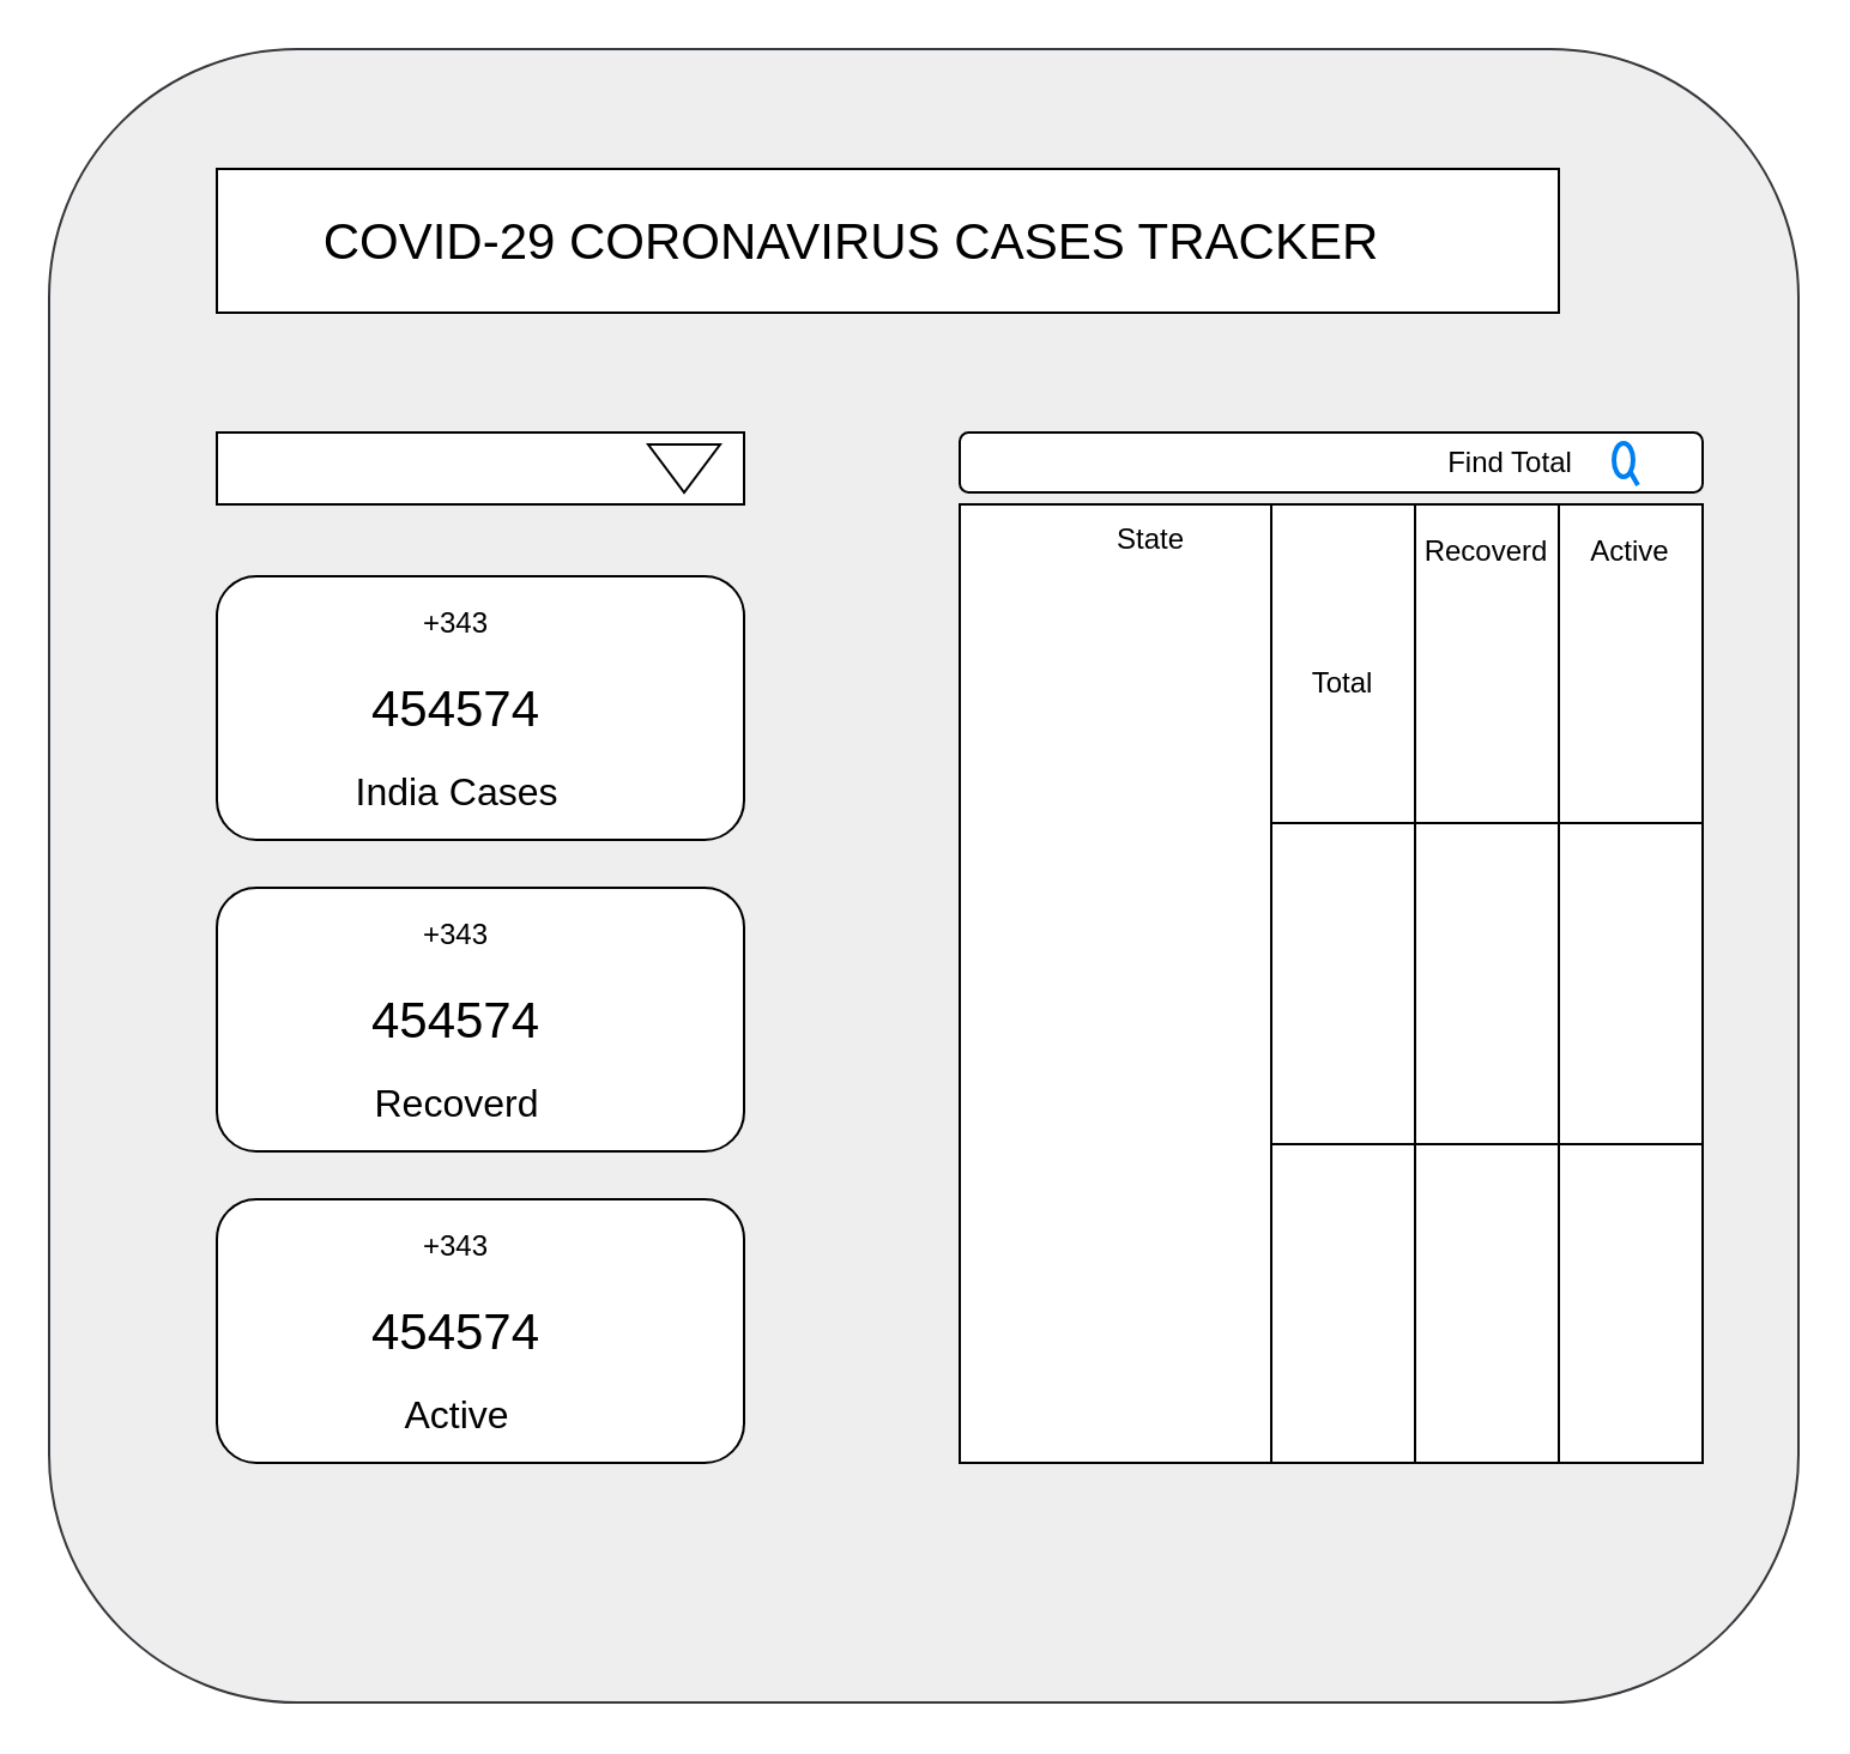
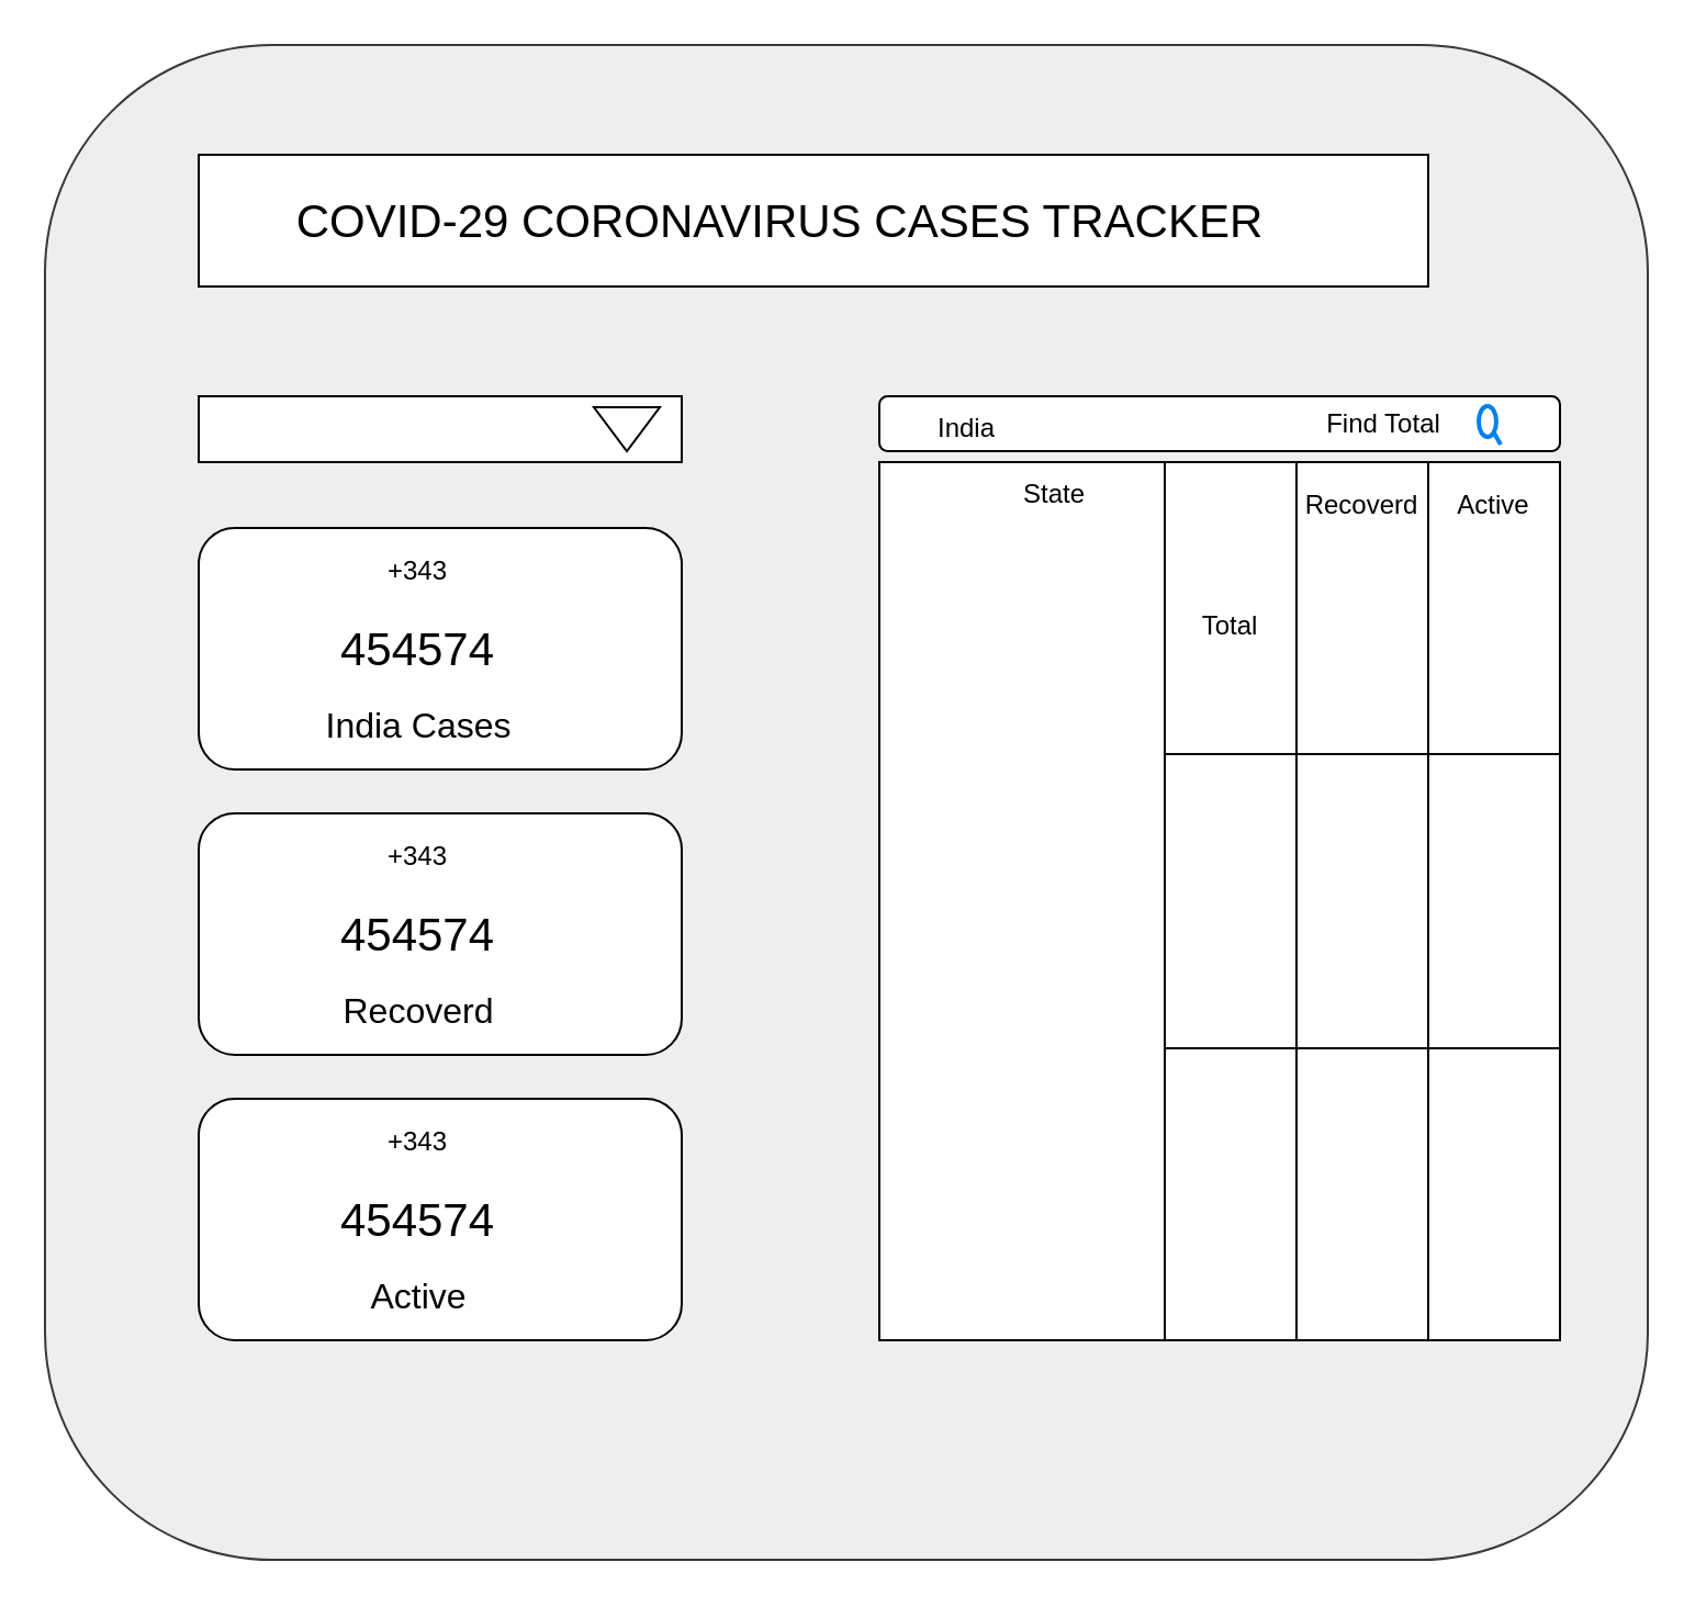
  <mxCell id="0" />
  <mxCell id="1" parent="0" />
  <mxCell id="2" value="" style="rounded=1;whiteSpace=wrap;html=1;fillColor=#eeeeee;strokeColor=#36393d;" parent="1" vertex="1"><mxGeometry x="20" y="20" width="730" height="690" as="geometry" /></mxCell>
  <mxCell id="3" value="" style="rounded=0;whiteSpace=wrap;html=1;" parent="1" vertex="1"><mxGeometry x="90" y="70" width="560" height="60" as="geometry" /></mxCell>
  <mxCell id="4" value="&lt;font style=&quot;font-size: 21px&quot;&gt;COVID-29 CORONAVIRUS CASES TRACKER&lt;/font&gt;" style="text;html=1;strokeColor=none;fillColor=none;align=center;verticalAlign=middle;whiteSpace=wrap;rounded=0;" parent="1" vertex="1"><mxGeometry x="120" y="90" width="470" height="20" as="geometry" /></mxCell>
  <mxCell id="5" value="" style="rounded=0;whiteSpace=wrap;html=1;" parent="1" vertex="1"><mxGeometry x="90" y="180" width="220" height="30" as="geometry" /></mxCell>
  <mxCell id="6" value="" style="html=1;shadow=0;dashed=0;align=center;verticalAlign=middle;shape=mxgraph.arrows2.arrow;dy=0.6;dx=40;direction=south;notch=0;" parent="1" vertex="1"><mxGeometry x="270" y="185" width="30" height="20" as="geometry" /></mxCell>
  <mxCell id="7" value="" style="rounded=1;whiteSpace=wrap;html=1;" vertex="1" parent="1"><mxGeometry x="90" y="240" width="220" height="110" as="geometry" /></mxCell>
  <mxCell id="8" value="&lt;font style=&quot;font-size: 16px&quot;&gt;India Cases&lt;/font&gt;" style="text;html=1;strokeColor=none;fillColor=none;align=center;verticalAlign=middle;whiteSpace=wrap;rounded=0;" vertex="1" parent="1"><mxGeometry x="132.5" y="320" width="115" height="20" as="geometry" /></mxCell>
  <mxCell id="9" value="&lt;font style=&quot;font-size: 21px&quot;&gt;454574&lt;/font&gt;" style="text;html=1;strokeColor=none;fillColor=none;align=center;verticalAlign=middle;whiteSpace=wrap;rounded=0;" vertex="1" parent="1"><mxGeometry x="155" y="285" width="70" height="20" as="geometry" /></mxCell>
  <mxCell id="10" value="+343" style="text;html=1;strokeColor=none;fillColor=none;align=center;verticalAlign=middle;whiteSpace=wrap;rounded=0;" vertex="1" parent="1"><mxGeometry x="170" y="250" width="40" height="20" as="geometry" /></mxCell>
  <mxCell id="11" value="" style="rounded=1;whiteSpace=wrap;html=1;" vertex="1" parent="1"><mxGeometry x="90" y="370" width="220" height="110" as="geometry" /></mxCell>
  <mxCell id="12" value="&lt;font style=&quot;font-size: 16px&quot;&gt;Recoverd&lt;/font&gt;" style="text;html=1;strokeColor=none;fillColor=none;align=center;verticalAlign=middle;whiteSpace=wrap;rounded=0;" vertex="1" parent="1"><mxGeometry x="132.5" y="450" width="115" height="20" as="geometry" /></mxCell>
  <mxCell id="13" value="&lt;font style=&quot;font-size: 21px&quot;&gt;454574&lt;/font&gt;" style="text;html=1;strokeColor=none;fillColor=none;align=center;verticalAlign=middle;whiteSpace=wrap;rounded=0;" vertex="1" parent="1"><mxGeometry x="155" y="415" width="70" height="20" as="geometry" /></mxCell>
  <mxCell id="14" value="+343" style="text;html=1;strokeColor=none;fillColor=none;align=center;verticalAlign=middle;whiteSpace=wrap;rounded=0;" vertex="1" parent="1"><mxGeometry x="170" y="380" width="40" height="20" as="geometry" /></mxCell>
  <mxCell id="15" value="" style="rounded=1;whiteSpace=wrap;html=1;" vertex="1" parent="1"><mxGeometry x="90" y="500" width="220" height="110" as="geometry" /></mxCell>
  <mxCell id="16" value="&lt;font style=&quot;font-size: 16px&quot;&gt;Active&lt;/font&gt;" style="text;html=1;strokeColor=none;fillColor=none;align=center;verticalAlign=middle;whiteSpace=wrap;rounded=0;" vertex="1" parent="1"><mxGeometry x="132.5" y="580" width="115" height="20" as="geometry" /></mxCell>
  <mxCell id="17" value="&lt;font style=&quot;font-size: 21px&quot;&gt;454574&lt;/font&gt;" style="text;html=1;strokeColor=none;fillColor=none;align=center;verticalAlign=middle;whiteSpace=wrap;rounded=0;" vertex="1" parent="1"><mxGeometry x="155" y="545" width="70" height="20" as="geometry" /></mxCell>
  <mxCell id="18" value="+343" style="text;html=1;strokeColor=none;fillColor=none;align=center;verticalAlign=middle;whiteSpace=wrap;rounded=0;" vertex="1" parent="1"><mxGeometry x="170" y="510" width="40" height="20" as="geometry" /></mxCell>
  <mxCell id="19" value="" style="rounded=0;whiteSpace=wrap;html=1;" vertex="1" parent="1"><mxGeometry x="400" y="210" width="130" height="400" as="geometry" /></mxCell>
  <mxCell id="20" value="" style="shape=table;html=1;whiteSpace=wrap;startSize=0;container=1;collapsible=0;childLayout=tableLayout;" vertex="1" parent="1"><mxGeometry x="530" y="210" width="180" height="400" as="geometry" /></mxCell>
  <mxCell id="21" value="" style="shape=partialRectangle;html=1;whiteSpace=wrap;collapsible=0;dropTarget=0;pointerEvents=0;fillColor=none;top=0;left=0;bottom=0;right=0;points=[[0,0.5],[1,0.5]];portConstraint=eastwest;" vertex="1" parent="20"><mxGeometry width="180" height="133" as="geometry" /></mxCell>
  <mxCell id="22" value="" style="shape=partialRectangle;html=1;whiteSpace=wrap;connectable=0;fillColor=none;top=0;left=0;bottom=0;right=0;overflow=hidden;" vertex="1" parent="21"><mxGeometry width="60" height="133" as="geometry" /></mxCell>
  <mxCell id="23" value="" style="shape=partialRectangle;html=1;whiteSpace=wrap;connectable=0;fillColor=none;top=0;left=0;bottom=0;right=0;overflow=hidden;" vertex="1" parent="21"><mxGeometry x="60" width="60" height="133" as="geometry" /></mxCell>
  <mxCell id="24" value="" style="shape=partialRectangle;html=1;whiteSpace=wrap;connectable=0;fillColor=none;top=0;left=0;bottom=0;right=0;overflow=hidden;" vertex="1" parent="21"><mxGeometry x="120" width="60" height="133" as="geometry" /></mxCell>
  <mxCell id="25" value="" style="shape=partialRectangle;html=1;whiteSpace=wrap;collapsible=0;dropTarget=0;pointerEvents=0;fillColor=none;top=0;left=0;bottom=0;right=0;points=[[0,0.5],[1,0.5]];portConstraint=eastwest;" vertex="1" parent="20"><mxGeometry y="133" width="180" height="134" as="geometry" /></mxCell>
  <mxCell id="26" value="" style="shape=partialRectangle;html=1;whiteSpace=wrap;connectable=0;fillColor=none;top=0;left=0;bottom=0;right=0;overflow=hidden;" vertex="1" parent="25"><mxGeometry width="60" height="134" as="geometry" /></mxCell>
  <mxCell id="27" value="" style="shape=partialRectangle;html=1;whiteSpace=wrap;connectable=0;fillColor=none;top=0;left=0;bottom=0;right=0;overflow=hidden;" vertex="1" parent="25"><mxGeometry x="60" width="60" height="134" as="geometry" /></mxCell>
  <mxCell id="28" value="" style="shape=partialRectangle;html=1;whiteSpace=wrap;connectable=0;fillColor=none;top=0;left=0;bottom=0;right=0;overflow=hidden;" vertex="1" parent="25"><mxGeometry x="120" width="60" height="134" as="geometry" /></mxCell>
  <mxCell id="29" value="" style="shape=partialRectangle;html=1;whiteSpace=wrap;collapsible=0;dropTarget=0;pointerEvents=0;fillColor=none;top=0;left=0;bottom=0;right=0;points=[[0,0.5],[1,0.5]];portConstraint=eastwest;" vertex="1" parent="20"><mxGeometry y="267" width="180" height="133" as="geometry" /></mxCell>
  <mxCell id="30" value="" style="shape=partialRectangle;html=1;whiteSpace=wrap;connectable=0;fillColor=none;top=0;left=0;bottom=0;right=0;overflow=hidden;" vertex="1" parent="29"><mxGeometry width="60" height="133" as="geometry" /></mxCell>
  <mxCell id="31" value="" style="shape=partialRectangle;html=1;whiteSpace=wrap;connectable=0;fillColor=none;top=0;left=0;bottom=0;right=0;overflow=hidden;" vertex="1" parent="29"><mxGeometry x="60" width="60" height="133" as="geometry" /></mxCell>
  <mxCell id="32" value="" style="shape=partialRectangle;html=1;whiteSpace=wrap;connectable=0;fillColor=none;top=0;left=0;bottom=0;right=0;overflow=hidden;" vertex="1" parent="29"><mxGeometry x="120" width="60" height="133" as="geometry" /></mxCell>
  <mxCell id="33" value="Total" style="text;html=1;strokeColor=none;fillColor=none;align=center;verticalAlign=middle;whiteSpace=wrap;rounded=0;" vertex="1" parent="1"><mxGeometry x="540" y="275" width="40" height="20" as="geometry" /></mxCell>
  <mxCell id="34" value="Recoverd" style="text;html=1;strokeColor=none;fillColor=none;align=center;verticalAlign=middle;whiteSpace=wrap;rounded=0;" vertex="1" parent="1"><mxGeometry x="600" y="220" width="40" height="20" as="geometry" /></mxCell>
  <mxCell id="35" value="Active" style="text;html=1;strokeColor=none;fillColor=none;align=center;verticalAlign=middle;whiteSpace=wrap;rounded=0;" vertex="1" parent="1"><mxGeometry x="660" y="220" width="40" height="20" as="geometry" /></mxCell>
  <mxCell id="36" value="State" style="text;html=1;strokeColor=none;fillColor=none;align=center;verticalAlign=middle;whiteSpace=wrap;rounded=0;" vertex="1" parent="1"><mxGeometry x="460" y="215" width="40" height="20" as="geometry" /></mxCell>
  <mxCell id="37" value="" style="rounded=1;whiteSpace=wrap;html=1;align=center;" vertex="1" parent="1"><mxGeometry x="400" y="180" width="310" height="25" as="geometry" /></mxCell>
+ <mxCell id="38" value="India" style="text;html=1;strokeColor=none;fillColor=none;align=center;verticalAlign=middle;whiteSpace=wrap;rounded=0;" vertex="1" parent="1"><mxGeometry x="420" y="185" width="40" height="20" as="geometry" /></mxCell>
  <mxCell id="39" value="Find Total" style="text;html=1;strokeColor=none;fillColor=none;align=center;verticalAlign=middle;whiteSpace=wrap;rounded=0;" vertex="1" parent="1"><mxGeometry x="590" y="182.5" width="80" height="20" as="geometry" /></mxCell>
  <mxCell id="40" value="" style="html=1;verticalLabelPosition=bottom;align=center;labelBackgroundColor=#ffffff;verticalAlign=top;strokeWidth=2;strokeColor=#0080F0;shadow=0;dashed=0;shape=mxgraph.ios7.icons.looking_glass;" vertex="1" parent="1"><mxGeometry x="673" y="184.5" width="10" height="17.5" as="geometry" /></mxCell>
